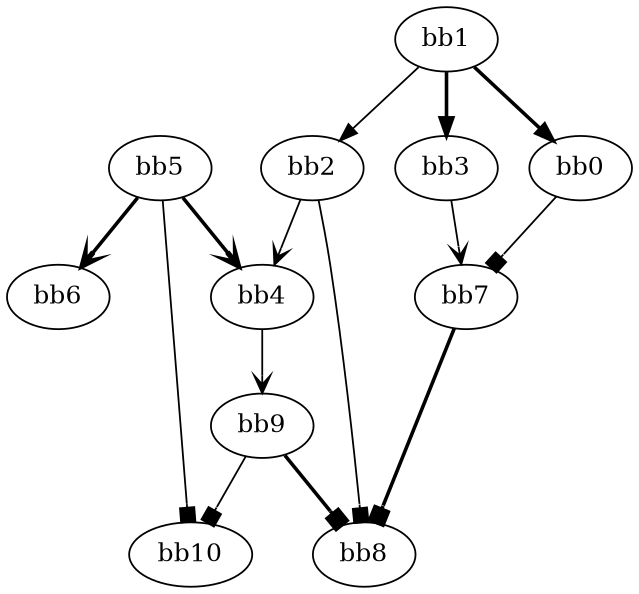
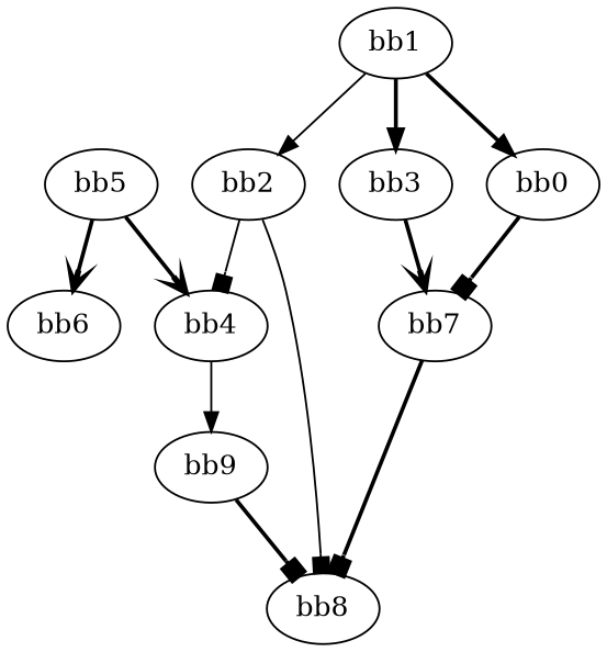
  digraph {
    edge [arrowhead=box style=solid]
    n1 [label="bb0\l"]
    n2 [label="bb7\l"]
    n3 [label="bb1\l"]
    n4 [label="bb2\l"]
    n5 [label="bb3\l"]
    n6 [label="bb8\l"]
    n7 [label="bb4\l"]
    n8 [label="bb9\l"]
    n9 [label="bb5\l"]
    n10 [label="bb6\l"]
-   n11 [label="bb10\l"]
-   n1 -> n2
+   n1 -> n2 [style=bold]
    n2 -> n6 [style=bold]
    n3 -> n1 [arrowhead=normal style=bold]
    n3 -> n4 [arrowhead=normal]
    n3 -> n5 [arrowhead=normal style=bold]
    n4 -> n6
-   n4 -> n7 [arrowhead=vee]
-   n5 -> n2 [arrowhead=vee]
-   n7 -> n8 [arrowhead=vee]
+   n4 -> n7
+   n5 -> n2 [arrowhead=vee style=bold]
+   n7 -> n8 [arrowhead=normal]
    n8 -> n6 [style=bold]
-   n8 -> n11
    n9 -> n7 [arrowhead=vee style=bold]
    n9 -> n10 [arrowhead=vee style=bold]
-   n9 -> n11
  }
